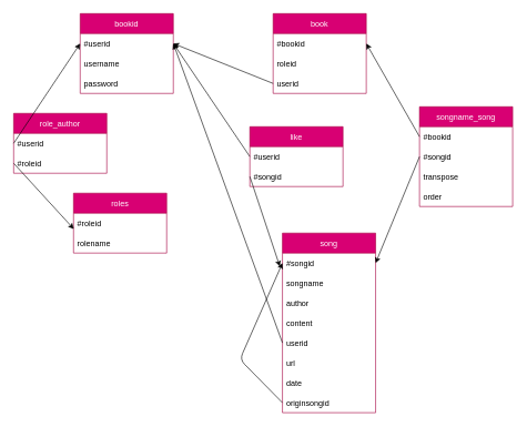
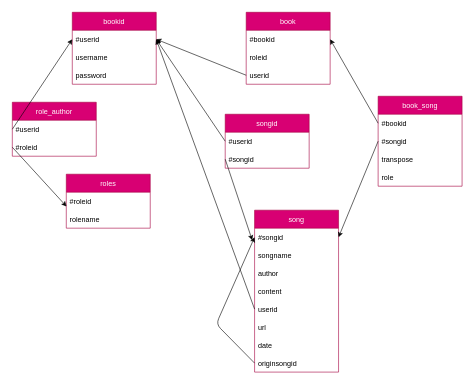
  <mxCell id="0" />
  <mxCell id="1" parent="0" />
  <mxCell id="2" value="bookid" style="swimlane;fontStyle=0;childLayout=stackLayout;horizontal=1;startSize=30;horizontalStack=0;resizeParent=1;resizeParentMax=0;resizeLast=0;collapsible=1;marginBottom=0;fillColor=#d80073;fontColor=#ffffff;strokeColor=#A50040;" parent="1" vertex="1"><mxGeometry x="120" y="20" width="140" height="120" as="geometry" /></mxCell>
  <mxCell id="3" value="#userid" style="text;strokeColor=none;fillColor=none;align=left;verticalAlign=middle;spacingLeft=4;spacingRight=4;overflow=hidden;points=[[0,0.5],[1,0.5]];portConstraint=eastwest;rotatable=0;" parent="2" vertex="1"><mxGeometry y="30" width="140" height="30" as="geometry" /></mxCell>
  <mxCell id="4" value="username" style="text;strokeColor=none;fillColor=none;align=left;verticalAlign=middle;spacingLeft=4;spacingRight=4;overflow=hidden;points=[[0,0.5],[1,0.5]];portConstraint=eastwest;rotatable=0;" parent="2" vertex="1"><mxGeometry y="60" width="140" height="30" as="geometry" /></mxCell>
  <mxCell id="5" value="password" style="text;strokeColor=none;fillColor=none;align=left;verticalAlign=middle;spacingLeft=4;spacingRight=4;overflow=hidden;points=[[0,0.5],[1,0.5]];portConstraint=eastwest;rotatable=0;" parent="2" vertex="1"><mxGeometry y="90" width="140" height="30" as="geometry" /></mxCell>
  <mxCell id="6" value="book" style="swimlane;fontStyle=0;childLayout=stackLayout;horizontal=1;startSize=30;horizontalStack=0;resizeParent=1;resizeParentMax=0;resizeLast=0;collapsible=1;marginBottom=0;fillColor=#d80073;fontColor=#ffffff;strokeColor=#A50040;" parent="1" vertex="1"><mxGeometry x="410" y="20" width="140" height="120" as="geometry" /></mxCell>
  <mxCell id="7" value="#bookid" style="text;strokeColor=none;fillColor=none;align=left;verticalAlign=middle;spacingLeft=4;spacingRight=4;overflow=hidden;points=[[0,0.5],[1,0.5]];portConstraint=eastwest;rotatable=0;" parent="6" vertex="1"><mxGeometry y="30" width="140" height="30" as="geometry" /></mxCell>
  <mxCell id="8" value="roleid" style="text;strokeColor=none;fillColor=none;align=left;verticalAlign=middle;spacingLeft=4;spacingRight=4;overflow=hidden;points=[[0,0.5],[1,0.5]];portConstraint=eastwest;rotatable=0;" parent="6" vertex="1"><mxGeometry y="60" width="140" height="30" as="geometry" /></mxCell>
  <mxCell id="9" value="userid" style="text;strokeColor=none;fillColor=none;align=left;verticalAlign=middle;spacingLeft=4;spacingRight=4;overflow=hidden;points=[[0,0.5],[1,0.5]];portConstraint=eastwest;rotatable=0;" parent="6" vertex="1"><mxGeometry y="90" width="140" height="30" as="geometry" /></mxCell>
  <mxCell id="10" value="song" style="swimlane;fontStyle=0;childLayout=stackLayout;horizontal=1;startSize=30;horizontalStack=0;resizeParent=1;resizeParentMax=0;resizeLast=0;collapsible=1;marginBottom=0;fillColor=#d80073;fontColor=#ffffff;strokeColor=#A50040;" parent="1" vertex="1"><mxGeometry x="424" y="350" width="140" height="270" as="geometry"><mxRectangle x="260" y="860" width="60" height="30" as="alternateBounds" /></mxGeometry></mxCell>
  <mxCell id="11" value="#songid" style="text;strokeColor=none;fillColor=none;align=left;verticalAlign=middle;spacingLeft=4;spacingRight=4;overflow=hidden;points=[[0,0.5],[1,0.5]];portConstraint=eastwest;rotatable=0;" parent="10" vertex="1"><mxGeometry y="30" width="140" height="30" as="geometry" /></mxCell>
  <mxCell id="12" value="songname" style="text;strokeColor=none;fillColor=none;align=left;verticalAlign=middle;spacingLeft=4;spacingRight=4;overflow=hidden;points=[[0,0.5],[1,0.5]];portConstraint=eastwest;rotatable=0;" parent="10" vertex="1"><mxGeometry y="60" width="140" height="30" as="geometry" /></mxCell>
  <mxCell id="13" value="author" style="text;strokeColor=none;fillColor=none;align=left;verticalAlign=middle;spacingLeft=4;spacingRight=4;overflow=hidden;points=[[0,0.5],[1,0.5]];portConstraint=eastwest;rotatable=0;" parent="10" vertex="1"><mxGeometry y="90" width="140" height="30" as="geometry" /></mxCell>
  <mxCell id="14" value="content" style="text;strokeColor=none;fillColor=none;align=left;verticalAlign=middle;spacingLeft=4;spacingRight=4;overflow=hidden;points=[[0,0.5],[1,0.5]];portConstraint=eastwest;rotatable=0;" parent="10" vertex="1"><mxGeometry y="120" width="140" height="30" as="geometry" /></mxCell>
  <mxCell id="15" value="userid" style="text;strokeColor=none;fillColor=none;align=left;verticalAlign=middle;spacingLeft=4;spacingRight=4;overflow=hidden;points=[[0,0.5],[1,0.5]];portConstraint=eastwest;rotatable=0;" parent="10" vertex="1"><mxGeometry y="150" width="140" height="30" as="geometry" /></mxCell>
  <mxCell id="16" value="url" style="text;strokeColor=none;fillColor=none;align=left;verticalAlign=middle;spacingLeft=4;spacingRight=4;overflow=hidden;points=[[0,0.5],[1,0.5]];portConstraint=eastwest;rotatable=0;" parent="10" vertex="1"><mxGeometry y="180" width="140" height="30" as="geometry" /></mxCell>
  <mxCell id="17" value="date" style="text;strokeColor=none;fillColor=none;align=left;verticalAlign=middle;spacingLeft=4;spacingRight=4;overflow=hidden;points=[[0,0.5],[1,0.5]];portConstraint=eastwest;rotatable=0;" parent="10" vertex="1"><mxGeometry y="210" width="140" height="30" as="geometry" /></mxCell>
  <mxCell id="18" value="originsongid" style="text;strokeColor=none;fillColor=none;align=left;verticalAlign=middle;spacingLeft=4;spacingRight=4;overflow=hidden;points=[[0,0.5],[1,0.5]];portConstraint=eastwest;rotatable=0;" parent="10" vertex="1"><mxGeometry y="240" width="140" height="30" as="geometry" /></mxCell>
  <mxCell id="19" style="edgeStyle=none;html=1;exitX=0;exitY=0.5;exitDx=0;exitDy=0;entryX=0;entryY=0.5;entryDx=0;entryDy=0;" parent="10" source="18" target="11" edge="1"><mxGeometry relative="1" as="geometry"><mxPoint x="-114" y="110" as="targetPoint" /><Array as="points"><mxPoint x="-64" y="190" /></Array></mxGeometry></mxCell>
- <mxCell id="20" value="songname_song" style="swimlane;fontStyle=0;childLayout=stackLayout;horizontal=1;startSize=30;horizontalStack=0;resizeParent=1;resizeParentMax=0;resizeLast=0;collapsible=1;marginBottom=0;fillColor=#d80073;fontColor=#ffffff;strokeColor=#A50040;" parent="1" vertex="1"><mxGeometry x="630" y="160" width="140" height="150" as="geometry" /></mxCell>
+ <mxCell id="20" value="book_song" style="swimlane;fontStyle=0;childLayout=stackLayout;horizontal=1;startSize=30;horizontalStack=0;resizeParent=1;resizeParentMax=0;resizeLast=0;collapsible=1;marginBottom=0;fillColor=#d80073;fontColor=#ffffff;strokeColor=#A50040;" parent="1" vertex="1"><mxGeometry x="630" y="160" width="140" height="150" as="geometry" /></mxCell>
  <mxCell id="21" value="#bookid" style="text;strokeColor=none;fillColor=none;align=left;verticalAlign=middle;spacingLeft=4;spacingRight=4;overflow=hidden;points=[[0,0.5],[1,0.5]];portConstraint=eastwest;rotatable=0;" parent="20" vertex="1"><mxGeometry y="30" width="140" height="30" as="geometry" /></mxCell>
  <mxCell id="22" value="#songid" style="text;strokeColor=none;fillColor=none;align=left;verticalAlign=middle;spacingLeft=4;spacingRight=4;overflow=hidden;points=[[0,0.5],[1,0.5]];portConstraint=eastwest;rotatable=0;" parent="20" vertex="1"><mxGeometry y="60" width="140" height="30" as="geometry" /></mxCell>
  <mxCell id="23" value="transpose" style="text;strokeColor=none;fillColor=none;align=left;verticalAlign=middle;spacingLeft=4;spacingRight=4;overflow=hidden;points=[[0,0.5],[1,0.5]];portConstraint=eastwest;rotatable=0;" parent="20" vertex="1"><mxGeometry y="90" width="140" height="30" as="geometry" /></mxCell>
- <mxCell id="24" value="order" style="text;strokeColor=none;fillColor=none;align=left;verticalAlign=middle;spacingLeft=4;spacingRight=4;overflow=hidden;points=[[0,0.5],[1,0.5]];portConstraint=eastwest;rotatable=0;" parent="20" vertex="1"><mxGeometry y="120" width="140" height="30" as="geometry" /></mxCell>
+ <mxCell id="24" value="role" style="text;strokeColor=none;fillColor=none;align=left;verticalAlign=middle;spacingLeft=4;spacingRight=4;overflow=hidden;points=[[0,0.5],[1,0.5]];portConstraint=eastwest;rotatable=0;" parent="20" vertex="1"><mxGeometry y="120" width="140" height="30" as="geometry" /></mxCell>
  <mxCell id="25" style="edgeStyle=none;html=1;exitX=0;exitY=0.5;exitDx=0;exitDy=0;entryX=1;entryY=0.5;entryDx=0;entryDy=0;" parent="1" source="21" target="7" edge="1"><mxGeometry relative="1" as="geometry" /></mxCell>
  <mxCell id="26" style="edgeStyle=none;html=1;exitX=0;exitY=0.5;exitDx=0;exitDy=0;entryX=1;entryY=0.5;entryDx=0;entryDy=0;" parent="1" source="22" target="11" edge="1"><mxGeometry relative="1" as="geometry" /></mxCell>
  <mxCell id="27" style="edgeStyle=none;html=1;exitX=0;exitY=0.5;exitDx=0;exitDy=0;entryX=1;entryY=0.5;entryDx=0;entryDy=0;" parent="1" source="15" target="3" edge="1"><mxGeometry relative="1" as="geometry" /></mxCell>
  <mxCell id="28" style="edgeStyle=none;html=1;exitX=0;exitY=0.5;exitDx=0;exitDy=0;entryX=1;entryY=0.5;entryDx=0;entryDy=0;" parent="1" source="9" target="3" edge="1"><mxGeometry relative="1" as="geometry" /></mxCell>
- <mxCell id="29" value="like" style="swimlane;fontStyle=0;childLayout=stackLayout;horizontal=1;startSize=30;horizontalStack=0;resizeParent=1;resizeParentMax=0;resizeLast=0;collapsible=1;marginBottom=0;fillColor=#d80073;fontColor=#ffffff;strokeColor=#A50040;" parent="1" vertex="1"><mxGeometry x="375" y="190" width="140" height="90" as="geometry" /></mxCell>
+ <mxCell id="29" value="songid" style="swimlane;fontStyle=0;childLayout=stackLayout;horizontal=1;startSize=30;horizontalStack=0;resizeParent=1;resizeParentMax=0;resizeLast=0;collapsible=1;marginBottom=0;fillColor=#d80073;fontColor=#ffffff;strokeColor=#A50040;" parent="1" vertex="1"><mxGeometry x="375" y="190" width="140" height="90" as="geometry" /></mxCell>
  <mxCell id="30" value="#userid" style="text;strokeColor=none;fillColor=none;align=left;verticalAlign=middle;spacingLeft=4;spacingRight=4;overflow=hidden;points=[[0,0.5],[1,0.5]];portConstraint=eastwest;rotatable=0;" parent="29" vertex="1"><mxGeometry y="30" width="140" height="30" as="geometry" /></mxCell>
  <mxCell id="31" value="#songid" style="text;strokeColor=none;fillColor=none;align=left;verticalAlign=middle;spacingLeft=4;spacingRight=4;overflow=hidden;points=[[0,0.5],[1,0.5]];portConstraint=eastwest;rotatable=0;" parent="29" vertex="1"><mxGeometry y="60" width="140" height="30" as="geometry" /></mxCell>
  <mxCell id="32" style="edgeStyle=none;html=1;exitX=0;exitY=0.5;exitDx=0;exitDy=0;entryX=1;entryY=0.5;entryDx=0;entryDy=0;" parent="1" source="30" target="3" edge="1"><mxGeometry relative="1" as="geometry" /></mxCell>
  <mxCell id="33" style="edgeStyle=none;html=1;exitX=0;exitY=0.5;exitDx=0;exitDy=0;" parent="1" source="31" edge="1"><mxGeometry relative="1" as="geometry"><mxPoint x="420" y="400" as="targetPoint" /></mxGeometry></mxCell>
  <mxCell id="34" value="roles" style="swimlane;fontStyle=0;childLayout=stackLayout;horizontal=1;startSize=30;horizontalStack=0;resizeParent=1;resizeParentMax=0;resizeLast=0;collapsible=1;marginBottom=0;fillColor=#d80073;fontColor=#ffffff;strokeColor=#A50040;" parent="1" vertex="1"><mxGeometry x="110" y="290" width="140" height="90" as="geometry" /></mxCell>
  <mxCell id="35" value="#roleid" style="text;strokeColor=none;fillColor=none;align=left;verticalAlign=middle;spacingLeft=4;spacingRight=4;overflow=hidden;points=[[0,0.5],[1,0.5]];portConstraint=eastwest;rotatable=0;" parent="34" vertex="1"><mxGeometry y="30" width="140" height="30" as="geometry" /></mxCell>
  <mxCell id="36" value="rolename" style="text;strokeColor=none;fillColor=none;align=left;verticalAlign=middle;spacingLeft=4;spacingRight=4;overflow=hidden;points=[[0,0.5],[1,0.5]];portConstraint=eastwest;rotatable=0;" parent="34" vertex="1"><mxGeometry y="60" width="140" height="30" as="geometry" /></mxCell>
  <mxCell id="37" value="role_author" style="swimlane;fontStyle=0;childLayout=stackLayout;horizontal=1;startSize=30;horizontalStack=0;resizeParent=1;resizeParentMax=0;resizeLast=0;collapsible=1;marginBottom=0;fillColor=#d80073;fontColor=#ffffff;strokeColor=#A50040;" parent="1" vertex="1"><mxGeometry x="20" y="170" width="140" height="90" as="geometry" /></mxCell>
  <mxCell id="38" value="#userid" style="text;strokeColor=none;fillColor=none;align=left;verticalAlign=middle;spacingLeft=4;spacingRight=4;overflow=hidden;points=[[0,0.5],[1,0.5]];portConstraint=eastwest;rotatable=0;" parent="37" vertex="1"><mxGeometry y="30" width="140" height="30" as="geometry" /></mxCell>
  <mxCell id="39" value="#roleid" style="text;strokeColor=none;fillColor=none;align=left;verticalAlign=middle;spacingLeft=4;spacingRight=4;overflow=hidden;points=[[0,0.5],[1,0.5]];portConstraint=eastwest;rotatable=0;" parent="37" vertex="1"><mxGeometry y="60" width="140" height="30" as="geometry" /></mxCell>
  <mxCell id="40" style="edgeStyle=none;html=1;exitX=0;exitY=0.5;exitDx=0;exitDy=0;entryX=0.003;entryY=0.793;entryDx=0;entryDy=0;entryPerimeter=0;" parent="1" source="39" target="35" edge="1"><mxGeometry relative="1" as="geometry" /></mxCell>
  <mxCell id="41" style="edgeStyle=none;html=1;exitX=0;exitY=0.5;exitDx=0;exitDy=0;entryX=0;entryY=0.5;entryDx=0;entryDy=0;" parent="1" source="38" target="3" edge="1"><mxGeometry relative="1" as="geometry" /></mxCell>
